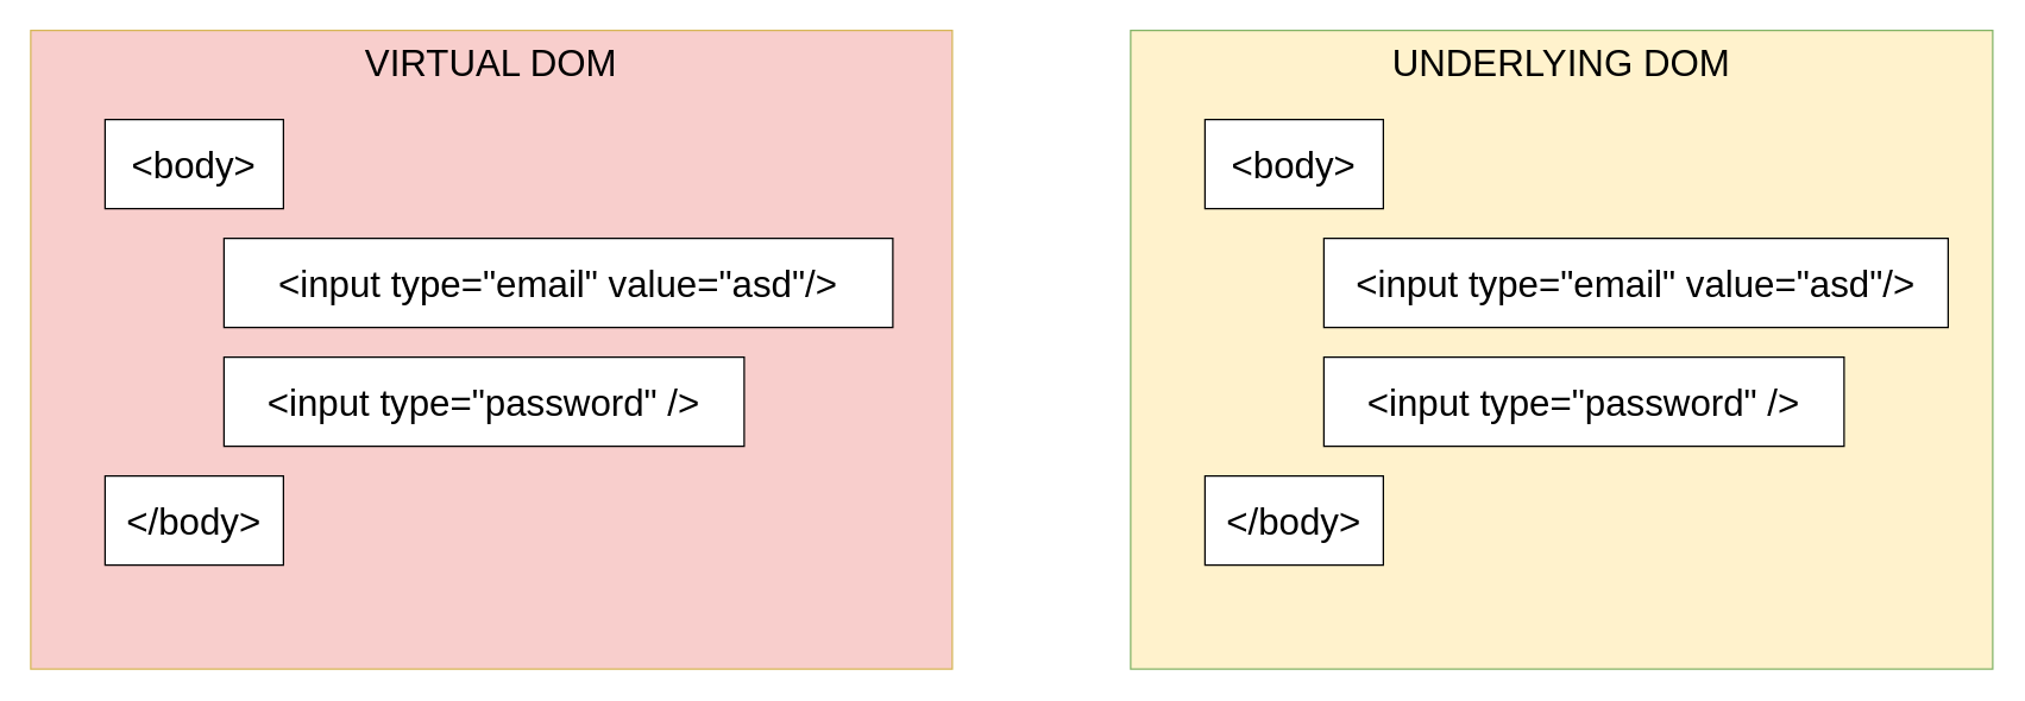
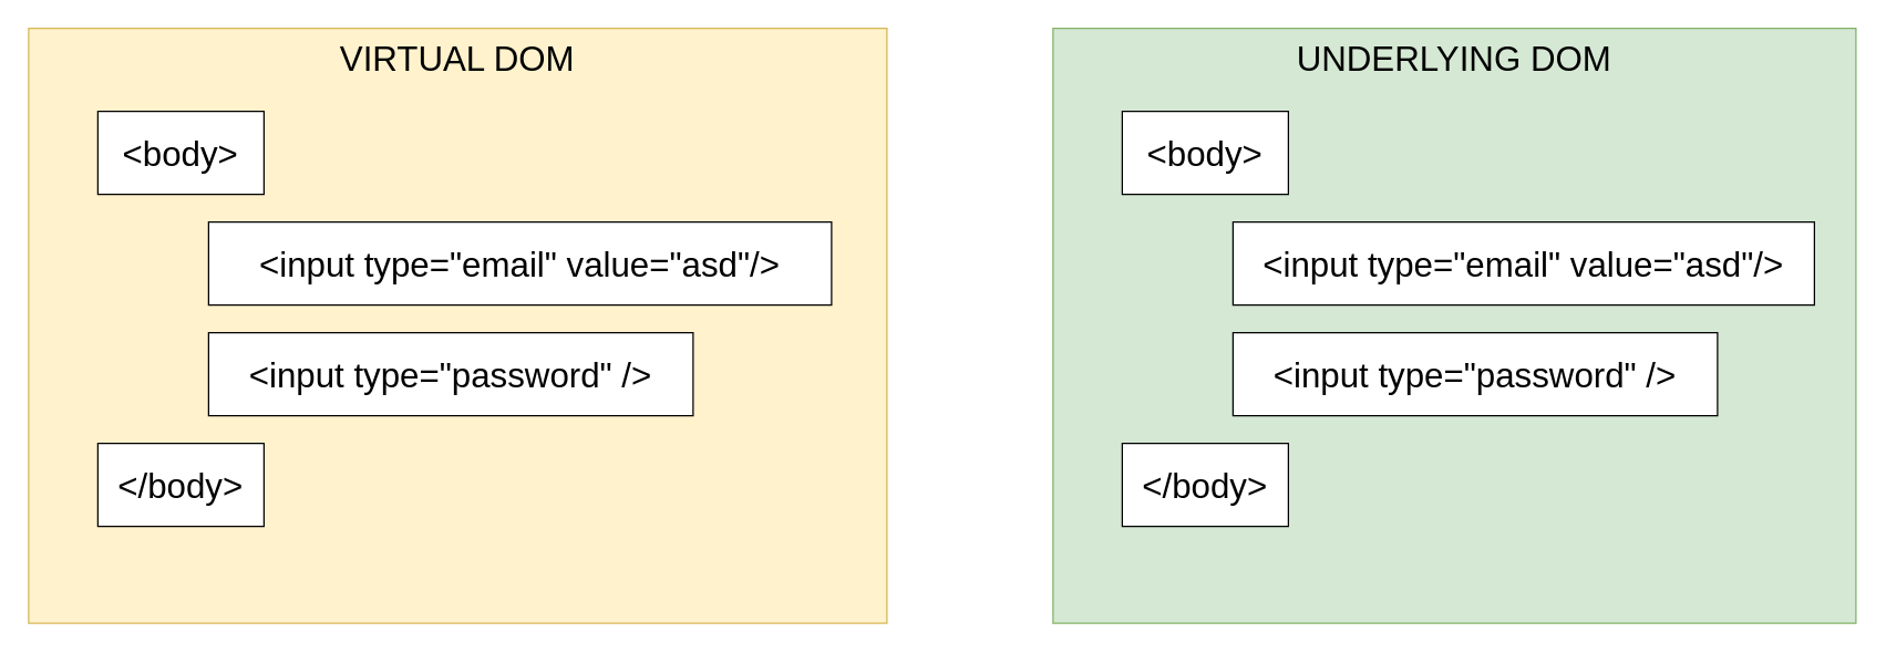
  <mxCell id="0" />
  <mxCell id="1" parent="0" />
- <mxCell id="2" value="VIRTUAL DOM" style="rounded=0;whiteSpace=wrap;html=1;fontSize=25;fillColor=#f8cecc;strokeColor=#d6b656;verticalAlign=top;fontStyle=0;" vertex="1" parent="1"><mxGeometry x="20" width="620" height="430" as="geometry" y="20" /></mxCell>
+ <mxCell id="2" value="VIRTUAL DOM" style="rounded=0;whiteSpace=wrap;html=1;fontSize=25;fillColor=#fff2cc;strokeColor=#d6b656;verticalAlign=top;fontStyle=0" vertex="1" parent="1"><mxGeometry x="20" width="620" height="430" as="geometry" y="20" /></mxCell>
  <mxCell id="3" value="&amp;lt;body&amp;gt;" style="rounded=0;whiteSpace=wrap;html=1;fontSize=25;" vertex="1" parent="1"><mxGeometry x="70" y="80" width="120" height="60" as="geometry" /></mxCell>
  <mxCell id="4" value="&amp;lt;/body&amp;gt;" style="rounded=0;whiteSpace=wrap;html=1;fontSize=25;" vertex="1" parent="1"><mxGeometry x="70" y="320" width="120" height="60" as="geometry" /></mxCell>
  <mxCell id="5" value="&amp;lt;input type=&quot;email&quot; value=&quot;asd&quot;/&amp;gt;" style="rounded=0;whiteSpace=wrap;html=1;fontSize=25;" vertex="1" parent="1"><mxGeometry x="150" y="160" width="450" height="60" as="geometry" /></mxCell>
  <mxCell id="6" value="&amp;lt;input type=&quot;password&quot; /&amp;gt;" style="rounded=0;whiteSpace=wrap;html=1;fontSize=25;" vertex="1" parent="1"><mxGeometry x="150" y="240" width="350" height="60" as="geometry" /></mxCell>
- <mxCell id="7" value="UNDERLYING DOM" style="rounded=0;whiteSpace=wrap;html=1;fontSize=25;fillColor=#fff2cc;strokeColor=#82b366;verticalAlign=top;" vertex="1" parent="1"><mxGeometry x="760" width="580" height="430" as="geometry" y="20" /></mxCell>
+ <mxCell id="7" value="UNDERLYING DOM" style="rounded=0;whiteSpace=wrap;html=1;fontSize=25;fillColor=#d5e8d4;strokeColor=#82b366;verticalAlign=top;" vertex="1" parent="1"><mxGeometry x="760" width="580" height="430" as="geometry" y="20" /></mxCell>
  <mxCell id="8" value="&amp;lt;body&amp;gt;" style="rounded=0;whiteSpace=wrap;html=1;fontSize=25;" vertex="1" parent="1"><mxGeometry x="810" y="80" width="120" height="60" as="geometry" /></mxCell>
  <mxCell id="9" value="&amp;lt;/body&amp;gt;" style="rounded=0;whiteSpace=wrap;html=1;fontSize=25;" vertex="1" parent="1"><mxGeometry x="810" y="320" width="120" height="60" as="geometry" /></mxCell>
  <mxCell id="10" value="&amp;lt;input type=&quot;email&quot; value=&quot;asd&quot;/&amp;gt;" style="rounded=0;whiteSpace=wrap;html=1;fontSize=25;" vertex="1" parent="1"><mxGeometry x="890" y="160" width="420" height="60" as="geometry" /></mxCell>
  <mxCell id="11" value="&amp;lt;input type=&quot;password&quot; /&amp;gt;" style="rounded=0;whiteSpace=wrap;html=1;fontSize=25;" vertex="1" parent="1"><mxGeometry x="890" y="240" width="350" height="60" as="geometry" /></mxCell>
